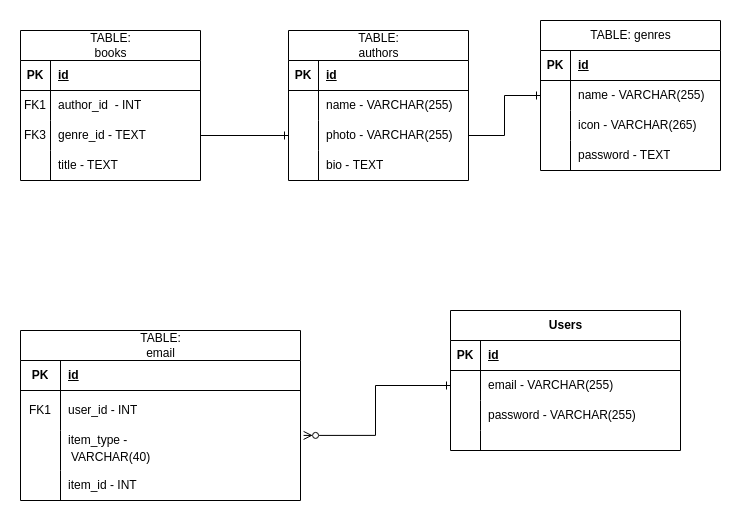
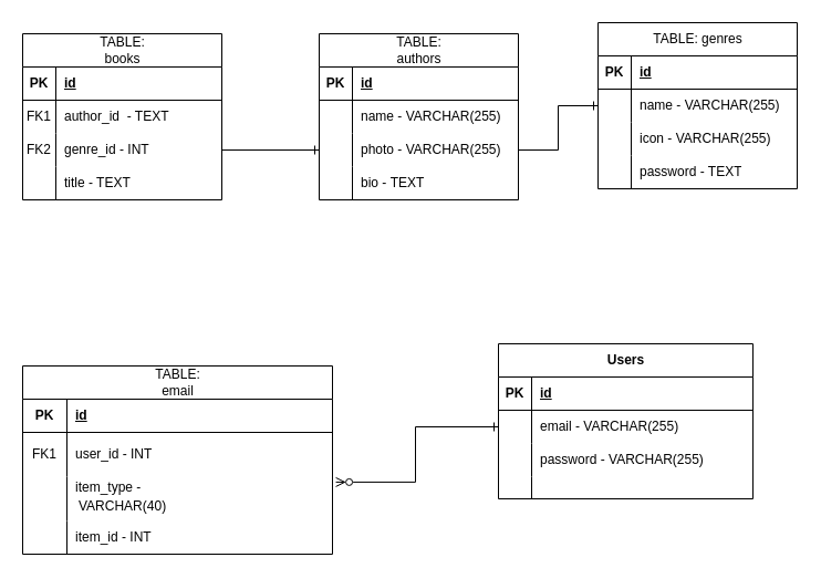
  <mxCell id="0" />
  <mxCell id="1" parent="0" />
  <mxCell id="2" value="&lt;span style=&quot;font-weight: 400; text-wrap-mode: wrap;&quot;&gt;TABLE: books&lt;/span&gt;" style="shape=table;startSize=30;container=1;collapsible=1;childLayout=tableLayout;fixedRows=1;rowLines=0;fontStyle=1;align=center;resizeLast=1;html=1;" vertex="1" parent="1"><mxGeometry x="20" y="30" width="180" height="150" as="geometry" /></mxCell>
  <mxCell id="3" value="" style="shape=tableRow;horizontal=0;startSize=0;swimlaneHead=0;swimlaneBody=0;fillColor=none;collapsible=0;dropTarget=0;points=[[0,0.5],[1,0.5]];portConstraint=eastwest;top=0;left=0;right=0;bottom=1;" vertex="1" parent="2"><mxGeometry y="30" width="180" height="30" as="geometry" /></mxCell>
  <mxCell id="4" value="PK" style="shape=partialRectangle;connectable=0;fillColor=none;top=0;left=0;bottom=0;right=0;fontStyle=1;overflow=hidden;whiteSpace=wrap;html=1;" vertex="1" parent="3"><mxGeometry width="30" height="30" as="geometry"><mxRectangle width="30" height="30" as="alternateBounds" /></mxGeometry></mxCell>
  <mxCell id="5" value="id" style="shape=partialRectangle;connectable=0;fillColor=none;top=0;left=0;bottom=0;right=0;align=left;spacingLeft=6;fontStyle=5;overflow=hidden;whiteSpace=wrap;html=1;" vertex="1" parent="3"><mxGeometry x="30" width="150" height="30" as="geometry"><mxRectangle width="150" height="30" as="alternateBounds" /></mxGeometry></mxCell>
  <mxCell id="6" value="" style="shape=tableRow;horizontal=0;startSize=0;swimlaneHead=0;swimlaneBody=0;fillColor=none;collapsible=0;dropTarget=0;points=[[0,0.5],[1,0.5]];portConstraint=eastwest;top=0;left=0;right=0;bottom=0;" vertex="1" parent="2"><mxGeometry y="60" width="180" height="30" as="geometry" /></mxCell>
  <mxCell id="7" value="FK1" style="shape=partialRectangle;connectable=0;fillColor=none;top=0;left=0;bottom=0;right=0;editable=1;overflow=hidden;whiteSpace=wrap;html=1;" vertex="1" parent="6"><mxGeometry width="30" height="30" as="geometry"><mxRectangle width="30" height="30" as="alternateBounds" /></mxGeometry></mxCell>
- <mxCell id="8" value="author_id&amp;nbsp; - INT" style="shape=partialRectangle;connectable=0;fillColor=none;top=0;left=0;bottom=0;right=0;align=left;spacingLeft=6;overflow=hidden;whiteSpace=wrap;html=1;" vertex="1" parent="6"><mxGeometry x="30" width="150" height="30" as="geometry"><mxRectangle width="150" height="30" as="alternateBounds" /></mxGeometry></mxCell>
+ <mxCell id="8" value="author_id&amp;nbsp; - TEXT" style="shape=partialRectangle;connectable=0;fillColor=none;top=0;left=0;bottom=0;right=0;align=left;spacingLeft=6;overflow=hidden;whiteSpace=wrap;html=1;" vertex="1" parent="6"><mxGeometry x="30" width="150" height="30" as="geometry"><mxRectangle width="150" height="30" as="alternateBounds" /></mxGeometry></mxCell>
  <mxCell id="9" value="" style="shape=tableRow;horizontal=0;startSize=0;swimlaneHead=0;swimlaneBody=0;fillColor=none;collapsible=0;dropTarget=0;points=[[0,0.5],[1,0.5]];portConstraint=eastwest;top=0;left=0;right=0;bottom=0;" vertex="1" parent="2"><mxGeometry y="90" width="180" height="30" as="geometry" /></mxCell>
- <mxCell id="10" value="FK3" style="shape=partialRectangle;connectable=0;fillColor=none;top=0;left=0;bottom=0;right=0;editable=1;overflow=hidden;whiteSpace=wrap;html=1;" vertex="1" parent="9"><mxGeometry width="30" height="30" as="geometry"><mxRectangle width="30" height="30" as="alternateBounds" /></mxGeometry></mxCell>
- <mxCell id="11" value="genre_id - TEXT" style="shape=partialRectangle;connectable=0;fillColor=none;top=0;left=0;bottom=0;right=0;align=left;spacingLeft=6;overflow=hidden;whiteSpace=wrap;html=1;" vertex="1" parent="9"><mxGeometry x="30" width="150" height="30" as="geometry"><mxRectangle width="150" height="30" as="alternateBounds" /></mxGeometry></mxCell>
+ <mxCell id="10" value="FK2" style="shape=partialRectangle;connectable=0;fillColor=none;top=0;left=0;bottom=0;right=0;editable=1;overflow=hidden;whiteSpace=wrap;html=1;" vertex="1" parent="9"><mxGeometry width="30" height="30" as="geometry"><mxRectangle width="30" height="30" as="alternateBounds" /></mxGeometry></mxCell>
+ <mxCell id="11" value="genre_id - INT" style="shape=partialRectangle;connectable=0;fillColor=none;top=0;left=0;bottom=0;right=0;align=left;spacingLeft=6;overflow=hidden;whiteSpace=wrap;html=1;" vertex="1" parent="9"><mxGeometry x="30" width="150" height="30" as="geometry"><mxRectangle width="150" height="30" as="alternateBounds" /></mxGeometry></mxCell>
  <mxCell id="12" value="" style="shape=tableRow;horizontal=0;startSize=0;swimlaneHead=0;swimlaneBody=0;fillColor=none;collapsible=0;dropTarget=0;points=[[0,0.5],[1,0.5]];portConstraint=eastwest;top=0;left=0;right=0;bottom=0;" vertex="1" parent="2"><mxGeometry y="120" width="180" height="30" as="geometry" /></mxCell>
  <mxCell id="13" value="" style="shape=partialRectangle;connectable=0;fillColor=none;top=0;left=0;bottom=0;right=0;editable=1;overflow=hidden;whiteSpace=wrap;html=1;" vertex="1" parent="12"><mxGeometry width="30" height="30" as="geometry"><mxRectangle width="30" height="30" as="alternateBounds" /></mxGeometry></mxCell>
  <mxCell id="14" value="title - TEXT" style="shape=partialRectangle;connectable=0;fillColor=none;top=0;left=0;bottom=0;right=0;align=left;spacingLeft=6;overflow=hidden;whiteSpace=wrap;html=1;" vertex="1" parent="12"><mxGeometry x="30" width="150" height="30" as="geometry"><mxRectangle width="150" height="30" as="alternateBounds" /></mxGeometry></mxCell>
  <mxCell id="15" value="&lt;span style=&quot;font-weight: 400; text-wrap-mode: wrap;&quot;&gt;TABLE: authors&lt;/span&gt;" style="shape=table;startSize=30;container=1;collapsible=1;childLayout=tableLayout;fixedRows=1;rowLines=0;fontStyle=1;align=center;resizeLast=1;html=1;" vertex="1" parent="1"><mxGeometry x="288" y="30" width="180" height="150" as="geometry" /></mxCell>
  <mxCell id="16" value="" style="shape=tableRow;horizontal=0;startSize=0;swimlaneHead=0;swimlaneBody=0;fillColor=none;collapsible=0;dropTarget=0;points=[[0,0.5],[1,0.5]];portConstraint=eastwest;top=0;left=0;right=0;bottom=1;" vertex="1" parent="15"><mxGeometry y="30" width="180" height="30" as="geometry" /></mxCell>
  <mxCell id="17" value="PK" style="shape=partialRectangle;connectable=0;fillColor=none;top=0;left=0;bottom=0;right=0;fontStyle=1;overflow=hidden;whiteSpace=wrap;html=1;" vertex="1" parent="16"><mxGeometry width="30" height="30" as="geometry"><mxRectangle width="30" height="30" as="alternateBounds" /></mxGeometry></mxCell>
  <mxCell id="18" value="id" style="shape=partialRectangle;connectable=0;fillColor=none;top=0;left=0;bottom=0;right=0;align=left;spacingLeft=6;fontStyle=5;overflow=hidden;whiteSpace=wrap;html=1;" vertex="1" parent="16"><mxGeometry x="30" width="150" height="30" as="geometry"><mxRectangle width="150" height="30" as="alternateBounds" /></mxGeometry></mxCell>
  <mxCell id="19" value="" style="shape=tableRow;horizontal=0;startSize=0;swimlaneHead=0;swimlaneBody=0;fillColor=none;collapsible=0;dropTarget=0;points=[[0,0.5],[1,0.5]];portConstraint=eastwest;top=0;left=0;right=0;bottom=0;" vertex="1" parent="15"><mxGeometry y="60" width="180" height="30" as="geometry" /></mxCell>
  <mxCell id="20" value="" style="shape=partialRectangle;connectable=0;fillColor=none;top=0;left=0;bottom=0;right=0;editable=1;overflow=hidden;whiteSpace=wrap;html=1;" vertex="1" parent="19"><mxGeometry width="30" height="30" as="geometry"><mxRectangle width="30" height="30" as="alternateBounds" /></mxGeometry></mxCell>
  <mxCell id="21" value="name - VARCHAR(255)" style="shape=partialRectangle;connectable=0;fillColor=none;top=0;left=0;bottom=0;right=0;align=left;spacingLeft=6;overflow=hidden;whiteSpace=wrap;html=1;" vertex="1" parent="19"><mxGeometry x="30" width="150" height="30" as="geometry"><mxRectangle width="150" height="30" as="alternateBounds" /></mxGeometry></mxCell>
  <mxCell id="22" value="" style="shape=tableRow;horizontal=0;startSize=0;swimlaneHead=0;swimlaneBody=0;fillColor=none;collapsible=0;dropTarget=0;points=[[0,0.5],[1,0.5]];portConstraint=eastwest;top=0;left=0;right=0;bottom=0;" vertex="1" parent="15"><mxGeometry y="90" width="180" height="30" as="geometry" /></mxCell>
  <mxCell id="23" value="" style="shape=partialRectangle;connectable=0;fillColor=none;top=0;left=0;bottom=0;right=0;editable=1;overflow=hidden;whiteSpace=wrap;html=1;" vertex="1" parent="22"><mxGeometry width="30" height="30" as="geometry"><mxRectangle width="30" height="30" as="alternateBounds" /></mxGeometry></mxCell>
  <mxCell id="24" value="photo -&amp;nbsp;VARCHAR(255)" style="shape=partialRectangle;connectable=0;fillColor=none;top=0;left=0;bottom=0;right=0;align=left;spacingLeft=6;overflow=hidden;whiteSpace=wrap;html=1;" vertex="1" parent="22"><mxGeometry x="30" width="150" height="30" as="geometry"><mxRectangle width="150" height="30" as="alternateBounds" /></mxGeometry></mxCell>
  <mxCell id="25" value="" style="shape=tableRow;horizontal=0;startSize=0;swimlaneHead=0;swimlaneBody=0;fillColor=none;collapsible=0;dropTarget=0;points=[[0,0.5],[1,0.5]];portConstraint=eastwest;top=0;left=0;right=0;bottom=0;" vertex="1" parent="15"><mxGeometry y="120" width="180" height="30" as="geometry" /></mxCell>
  <mxCell id="26" value="" style="shape=partialRectangle;connectable=0;fillColor=none;top=0;left=0;bottom=0;right=0;editable=1;overflow=hidden;whiteSpace=wrap;html=1;" vertex="1" parent="25"><mxGeometry width="30" height="30" as="geometry"><mxRectangle width="30" height="30" as="alternateBounds" /></mxGeometry></mxCell>
  <mxCell id="27" value="bio -&amp;nbsp;TEXT" style="shape=partialRectangle;connectable=0;fillColor=none;top=0;left=0;bottom=0;right=0;align=left;spacingLeft=6;overflow=hidden;whiteSpace=wrap;html=1;" vertex="1" parent="25"><mxGeometry x="30" width="150" height="30" as="geometry"><mxRectangle width="150" height="30" as="alternateBounds" /></mxGeometry></mxCell>
  <mxCell id="28" value="&lt;span style=&quot;font-weight: 400; text-wrap-mode: wrap;&quot;&gt;TABLE:&amp;nbsp;genres&lt;/span&gt;" style="shape=table;startSize=30;container=1;collapsible=1;childLayout=tableLayout;fixedRows=1;rowLines=0;fontStyle=1;align=center;resizeLast=1;html=1;" vertex="1" parent="1"><mxGeometry x="540" y="20" width="180" height="150" as="geometry" /></mxCell>
  <mxCell id="29" value="" style="shape=tableRow;horizontal=0;startSize=0;swimlaneHead=0;swimlaneBody=0;fillColor=none;collapsible=0;dropTarget=0;points=[[0,0.5],[1,0.5]];portConstraint=eastwest;top=0;left=0;right=0;bottom=1;" vertex="1" parent="28"><mxGeometry y="30" width="180" height="30" as="geometry" /></mxCell>
  <mxCell id="30" value="PK" style="shape=partialRectangle;connectable=0;fillColor=none;top=0;left=0;bottom=0;right=0;fontStyle=1;overflow=hidden;whiteSpace=wrap;html=1;" vertex="1" parent="29"><mxGeometry width="30" height="30" as="geometry"><mxRectangle width="30" height="30" as="alternateBounds" /></mxGeometry></mxCell>
  <mxCell id="31" value="id" style="shape=partialRectangle;connectable=0;fillColor=none;top=0;left=0;bottom=0;right=0;align=left;spacingLeft=6;fontStyle=5;overflow=hidden;whiteSpace=wrap;html=1;" vertex="1" parent="29"><mxGeometry x="30" width="150" height="30" as="geometry"><mxRectangle width="150" height="30" as="alternateBounds" /></mxGeometry></mxCell>
  <mxCell id="32" value="" style="shape=tableRow;horizontal=0;startSize=0;swimlaneHead=0;swimlaneBody=0;fillColor=none;collapsible=0;dropTarget=0;points=[[0,0.5],[1,0.5]];portConstraint=eastwest;top=0;left=0;right=0;bottom=0;" vertex="1" parent="28"><mxGeometry y="60" width="180" height="30" as="geometry" /></mxCell>
  <mxCell id="33" value="" style="shape=partialRectangle;connectable=0;fillColor=none;top=0;left=0;bottom=0;right=0;editable=1;overflow=hidden;whiteSpace=wrap;html=1;" vertex="1" parent="32"><mxGeometry width="30" height="30" as="geometry"><mxRectangle width="30" height="30" as="alternateBounds" /></mxGeometry></mxCell>
  <mxCell id="34" value="name - VARCHAR(255)" style="shape=partialRectangle;connectable=0;fillColor=none;top=0;left=0;bottom=0;right=0;align=left;spacingLeft=6;overflow=hidden;whiteSpace=wrap;html=1;" vertex="1" parent="32"><mxGeometry x="30" width="150" height="30" as="geometry"><mxRectangle width="150" height="30" as="alternateBounds" /></mxGeometry></mxCell>
  <mxCell id="35" value="" style="shape=tableRow;horizontal=0;startSize=0;swimlaneHead=0;swimlaneBody=0;fillColor=none;collapsible=0;dropTarget=0;points=[[0,0.5],[1,0.5]];portConstraint=eastwest;top=0;left=0;right=0;bottom=0;" vertex="1" parent="28"><mxGeometry y="90" width="180" height="30" as="geometry" /></mxCell>
  <mxCell id="36" value="" style="shape=partialRectangle;connectable=0;fillColor=none;top=0;left=0;bottom=0;right=0;editable=1;overflow=hidden;whiteSpace=wrap;html=1;" vertex="1" parent="35"><mxGeometry width="30" height="30" as="geometry"><mxRectangle width="30" height="30" as="alternateBounds" /></mxGeometry></mxCell>
- <mxCell id="37" value="icon -&amp;nbsp;VARCHAR(265)" style="shape=partialRectangle;connectable=0;fillColor=none;top=0;left=0;bottom=0;right=0;align=left;spacingLeft=6;overflow=hidden;whiteSpace=wrap;html=1;" vertex="1" parent="35"><mxGeometry x="30" width="150" height="30" as="geometry"><mxRectangle width="150" height="30" as="alternateBounds" /></mxGeometry></mxCell>
+ <mxCell id="37" value="icon -&amp;nbsp;VARCHAR(255)" style="shape=partialRectangle;connectable=0;fillColor=none;top=0;left=0;bottom=0;right=0;align=left;spacingLeft=6;overflow=hidden;whiteSpace=wrap;html=1;" vertex="1" parent="35"><mxGeometry x="30" width="150" height="30" as="geometry"><mxRectangle width="150" height="30" as="alternateBounds" /></mxGeometry></mxCell>
  <mxCell id="38" value="" style="shape=tableRow;horizontal=0;startSize=0;swimlaneHead=0;swimlaneBody=0;fillColor=none;collapsible=0;dropTarget=0;points=[[0,0.5],[1,0.5]];portConstraint=eastwest;top=0;left=0;right=0;bottom=0;" vertex="1" parent="28"><mxGeometry y="120" width="180" height="30" as="geometry" /></mxCell>
  <mxCell id="39" value="" style="shape=partialRectangle;connectable=0;fillColor=none;top=0;left=0;bottom=0;right=0;editable=1;overflow=hidden;whiteSpace=wrap;html=1;" vertex="1" parent="38"><mxGeometry width="30" height="30" as="geometry"><mxRectangle width="30" height="30" as="alternateBounds" /></mxGeometry></mxCell>
  <mxCell id="40" value="password - TEXT" style="shape=partialRectangle;connectable=0;fillColor=none;top=0;left=0;bottom=0;right=0;align=left;spacingLeft=6;overflow=hidden;whiteSpace=wrap;html=1;" vertex="1" parent="38"><mxGeometry x="30" width="150" height="30" as="geometry"><mxRectangle width="150" height="30" as="alternateBounds" /></mxGeometry></mxCell>
  <mxCell id="41" value="&lt;span style=&quot;font-weight: 400; text-wrap-mode: wrap;&quot;&gt;TABLE: email&lt;/span&gt;" style="shape=table;startSize=30;container=1;collapsible=1;childLayout=tableLayout;fixedRows=1;rowLines=0;fontStyle=1;align=center;resizeLast=1;html=1;" vertex="1" parent="1"><mxGeometry x="20" y="330" width="280" height="170" as="geometry" /></mxCell>
  <mxCell id="42" value="" style="shape=tableRow;horizontal=0;startSize=0;swimlaneHead=0;swimlaneBody=0;fillColor=none;collapsible=0;dropTarget=0;points=[[0,0.5],[1,0.5]];portConstraint=eastwest;top=0;left=0;right=0;bottom=1;" vertex="1" parent="41"><mxGeometry y="30" width="280" height="30" as="geometry" /></mxCell>
  <mxCell id="43" value="PK" style="shape=partialRectangle;connectable=0;fillColor=none;top=0;left=0;bottom=0;right=0;fontStyle=1;overflow=hidden;whiteSpace=wrap;html=1;" vertex="1" parent="42"><mxGeometry width="40" height="30" as="geometry"><mxRectangle width="40" height="30" as="alternateBounds" /></mxGeometry></mxCell>
  <mxCell id="44" value="id" style="shape=partialRectangle;connectable=0;fillColor=none;top=0;left=0;bottom=0;right=0;align=left;spacingLeft=6;fontStyle=5;overflow=hidden;whiteSpace=wrap;html=1;" vertex="1" parent="42"><mxGeometry x="40" width="240" height="30" as="geometry"><mxRectangle width="240" height="30" as="alternateBounds" /></mxGeometry></mxCell>
  <mxCell id="45" value="" style="shape=tableRow;horizontal=0;startSize=0;swimlaneHead=0;swimlaneBody=0;fillColor=none;collapsible=0;dropTarget=0;points=[[0,0.5],[1,0.5]];portConstraint=eastwest;top=0;left=0;right=0;bottom=0;" vertex="1" parent="41"><mxGeometry y="60" width="280" height="40" as="geometry" /></mxCell>
  <mxCell id="46" value="FK1" style="shape=partialRectangle;connectable=0;fillColor=none;top=0;left=0;bottom=0;right=0;editable=1;overflow=hidden;whiteSpace=wrap;html=1;" vertex="1" parent="45"><mxGeometry width="40" height="40" as="geometry"><mxRectangle width="40" height="40" as="alternateBounds" /></mxGeometry></mxCell>
  <mxCell id="47" value="user_id -&amp;nbsp;INT" style="shape=partialRectangle;connectable=0;fillColor=none;top=0;left=0;bottom=0;right=0;align=left;spacingLeft=6;overflow=hidden;whiteSpace=wrap;html=1;" vertex="1" parent="45"><mxGeometry x="40" width="240" height="40" as="geometry"><mxRectangle width="240" height="40" as="alternateBounds" /></mxGeometry></mxCell>
  <mxCell id="48" value="" style="shape=tableRow;horizontal=0;startSize=0;swimlaneHead=0;swimlaneBody=0;fillColor=none;collapsible=0;dropTarget=0;points=[[0,0.5],[1,0.5]];portConstraint=eastwest;top=0;left=0;right=0;bottom=0;" vertex="1" parent="41"><mxGeometry y="100" width="280" height="40" as="geometry" /></mxCell>
  <mxCell id="49" value="" style="shape=partialRectangle;connectable=0;fillColor=none;top=0;left=0;bottom=0;right=0;editable=1;overflow=hidden;whiteSpace=wrap;html=1;" vertex="1" parent="48"><mxGeometry width="40" height="40" as="geometry"><mxRectangle width="40" height="40" as="alternateBounds" /></mxGeometry></mxCell>
  <mxCell id="50" value="item_type -&amp;nbsp;&amp;nbsp;&lt;table&gt;&lt;tbody&gt;&lt;tr&gt;&lt;td data-col-size=&quot;sm&quot; data-end=&quot;2384&quot; data-start=&quot;2368&quot;&gt;VARCHAR(40)&lt;/td&gt;&lt;/tr&gt;&lt;/tbody&gt;&lt;/table&gt;&lt;table&gt;&lt;tbody&gt;&lt;tr&gt;&lt;td data-col-size=&quot;md&quot; data-end=&quot;2438&quot; data-start=&quot;2384&quot;&gt;&lt;/td&gt;&lt;/tr&gt;&lt;/tbody&gt;&lt;/table&gt;&lt;table&gt;&lt;tbody&gt;&lt;tr&gt;&lt;td data-col-size=&quot;md&quot; data-end=&quot;2438&quot; data-start=&quot;2384&quot;&gt;&lt;/td&gt;&lt;/tr&gt;&lt;/tbody&gt;&lt;/table&gt;" style="shape=partialRectangle;connectable=0;fillColor=none;top=0;left=0;bottom=0;right=0;align=left;spacingLeft=6;overflow=hidden;whiteSpace=wrap;html=1;" vertex="1" parent="48"><mxGeometry x="40" width="240" height="40" as="geometry"><mxRectangle width="240" height="40" as="alternateBounds" /></mxGeometry></mxCell>
  <mxCell id="51" value="" style="shape=tableRow;horizontal=0;startSize=0;swimlaneHead=0;swimlaneBody=0;fillColor=none;collapsible=0;dropTarget=0;points=[[0,0.5],[1,0.5]];portConstraint=eastwest;top=0;left=0;right=0;bottom=0;" vertex="1" parent="41"><mxGeometry y="140" width="280" height="30" as="geometry" /></mxCell>
  <mxCell id="52" value="" style="shape=partialRectangle;connectable=0;fillColor=none;top=0;left=0;bottom=0;right=0;editable=1;overflow=hidden;whiteSpace=wrap;html=1;" vertex="1" parent="51"><mxGeometry width="40" height="30" as="geometry"><mxRectangle width="40" height="30" as="alternateBounds" /></mxGeometry></mxCell>
  <mxCell id="53" value="item_id - INT" style="shape=partialRectangle;connectable=0;fillColor=none;top=0;left=0;bottom=0;right=0;align=left;spacingLeft=6;overflow=hidden;whiteSpace=wrap;html=1;" vertex="1" parent="51"><mxGeometry x="40" width="240" height="30" as="geometry"><mxRectangle width="240" height="30" as="alternateBounds" /></mxGeometry></mxCell>
  <mxCell id="54" value="Users" style="shape=table;startSize=30;container=1;collapsible=1;childLayout=tableLayout;fixedRows=1;rowLines=0;fontStyle=1;align=center;resizeLast=1;html=1;" vertex="1" parent="1"><mxGeometry x="450" y="310" width="230" height="140" as="geometry" /></mxCell>
  <mxCell id="55" value="" style="shape=tableRow;horizontal=0;startSize=0;swimlaneHead=0;swimlaneBody=0;fillColor=none;collapsible=0;dropTarget=0;points=[[0,0.5],[1,0.5]];portConstraint=eastwest;top=0;left=0;right=0;bottom=1;" vertex="1" parent="54"><mxGeometry y="30" width="230" height="30" as="geometry" /></mxCell>
  <mxCell id="56" value="PK" style="shape=partialRectangle;connectable=0;fillColor=none;top=0;left=0;bottom=0;right=0;fontStyle=1;overflow=hidden;whiteSpace=wrap;html=1;" vertex="1" parent="55"><mxGeometry width="30" height="30" as="geometry"><mxRectangle width="30" height="30" as="alternateBounds" /></mxGeometry></mxCell>
  <mxCell id="57" value="id" style="shape=partialRectangle;connectable=0;fillColor=none;top=0;left=0;bottom=0;right=0;align=left;spacingLeft=6;fontStyle=5;overflow=hidden;whiteSpace=wrap;html=1;" vertex="1" parent="55"><mxGeometry x="30" width="200" height="30" as="geometry"><mxRectangle width="200" height="30" as="alternateBounds" /></mxGeometry></mxCell>
  <mxCell id="58" value="" style="shape=tableRow;horizontal=0;startSize=0;swimlaneHead=0;swimlaneBody=0;fillColor=none;collapsible=0;dropTarget=0;points=[[0,0.5],[1,0.5]];portConstraint=eastwest;top=0;left=0;right=0;bottom=0;" vertex="1" parent="54"><mxGeometry y="60" width="230" height="30" as="geometry" /></mxCell>
  <mxCell id="59" value="" style="shape=partialRectangle;connectable=0;fillColor=none;top=0;left=0;bottom=0;right=0;editable=1;overflow=hidden;whiteSpace=wrap;html=1;" vertex="1" parent="58"><mxGeometry width="30" height="30" as="geometry"><mxRectangle width="30" height="30" as="alternateBounds" /></mxGeometry></mxCell>
  <mxCell id="60" value="email -&amp;nbsp;VARCHAR(255)" style="shape=partialRectangle;connectable=0;fillColor=none;top=0;left=0;bottom=0;right=0;align=left;spacingLeft=6;overflow=hidden;whiteSpace=wrap;html=1;" vertex="1" parent="58"><mxGeometry x="30" width="200" height="30" as="geometry"><mxRectangle width="200" height="30" as="alternateBounds" /></mxGeometry></mxCell>
  <mxCell id="61" value="" style="shape=tableRow;horizontal=0;startSize=0;swimlaneHead=0;swimlaneBody=0;fillColor=none;collapsible=0;dropTarget=0;points=[[0,0.5],[1,0.5]];portConstraint=eastwest;top=0;left=0;right=0;bottom=0;" vertex="1" parent="54"><mxGeometry y="90" width="230" height="30" as="geometry" /></mxCell>
  <mxCell id="62" value="" style="shape=partialRectangle;connectable=0;fillColor=none;top=0;left=0;bottom=0;right=0;editable=1;overflow=hidden;whiteSpace=wrap;html=1;" vertex="1" parent="61"><mxGeometry width="30" height="30" as="geometry"><mxRectangle width="30" height="30" as="alternateBounds" /></mxGeometry></mxCell>
  <mxCell id="63" value="password -&amp;nbsp;VARCHAR(255)" style="shape=partialRectangle;connectable=0;fillColor=none;top=0;left=0;bottom=0;right=0;align=left;spacingLeft=6;overflow=hidden;whiteSpace=wrap;html=1;" vertex="1" parent="61"><mxGeometry x="30" width="200" height="30" as="geometry"><mxRectangle width="200" height="30" as="alternateBounds" /></mxGeometry></mxCell>
  <mxCell id="64" value="" style="shape=tableRow;horizontal=0;startSize=0;swimlaneHead=0;swimlaneBody=0;fillColor=none;collapsible=0;dropTarget=0;points=[[0,0.5],[1,0.5]];portConstraint=eastwest;top=0;left=0;right=0;bottom=0;" vertex="1" parent="54"><mxGeometry y="120" width="230" height="20" as="geometry" /></mxCell>
  <mxCell id="65" value="" style="shape=partialRectangle;connectable=0;fillColor=none;top=0;left=0;bottom=0;right=0;editable=1;overflow=hidden;whiteSpace=wrap;html=1;" vertex="1" parent="64"><mxGeometry width="30" height="20" as="geometry"><mxRectangle width="30" height="20" as="alternateBounds" /></mxGeometry></mxCell>
  <mxCell id="66" value="" style="shape=partialRectangle;connectable=0;fillColor=none;top=0;left=0;bottom=0;right=0;align=left;spacingLeft=6;overflow=hidden;whiteSpace=wrap;html=1;" vertex="1" parent="64"><mxGeometry x="30" width="200" height="20" as="geometry"><mxRectangle width="200" height="20" as="alternateBounds" /></mxGeometry></mxCell>
  <mxCell id="67" style="edgeStyle=orthogonalEdgeStyle;rounded=0;orthogonalLoop=1;jettySize=auto;html=1;entryX=0;entryY=0.5;entryDx=0;entryDy=0;endArrow=ERone;endFill=0;" edge="1" parent="1" source="9" target="22"><mxGeometry relative="1" as="geometry" /></mxCell>
  <mxCell id="68" style="edgeStyle=orthogonalEdgeStyle;rounded=0;orthogonalLoop=1;jettySize=auto;html=1;exitX=1;exitY=0.5;exitDx=0;exitDy=0;entryX=0;entryY=0.5;entryDx=0;entryDy=0;endArrow=ERone;endFill=0;" edge="1" parent="1" source="22" target="32"><mxGeometry relative="1" as="geometry" /></mxCell>
  <mxCell id="69" style="edgeStyle=orthogonalEdgeStyle;rounded=0;orthogonalLoop=1;jettySize=auto;html=1;exitX=0;exitY=0.5;exitDx=0;exitDy=0;entryX=1.011;entryY=0.123;entryDx=0;entryDy=0;entryPerimeter=0;endArrow=ERzeroToMany;endFill=0;startArrow=ERone;startFill=0;" edge="1" parent="1" source="58" target="48"><mxGeometry relative="1" as="geometry" /></mxCell>
